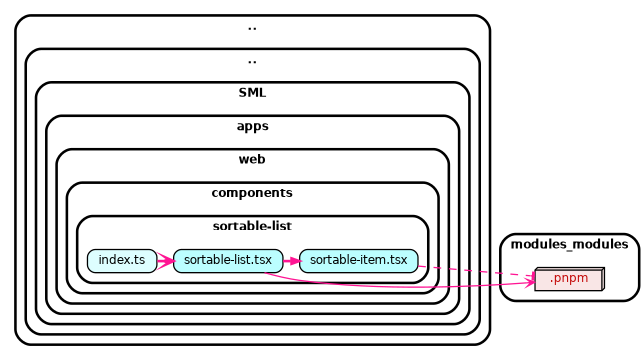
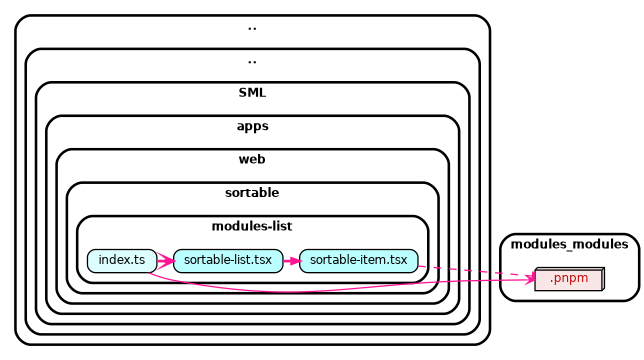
  strict digraph {
    compound=true
    fillcolor="#ffffff"
    fontname="Helvetica-bold"
    fontsize=9
    nodesep=0.16
    rankdir=LR
    ranksep=0.18
    splines=true
    style="rounded,bold,filled"
    node [color=black fillcolor="#bbfeff" fontcolor=black fontname=Helvetica fontsize=9 shape=box style="rounded, filled"]
    edge [arrowhead=vee arrowsize=0.6 color=deeppink fontname=Helvetica fontsize=9 penwidth=2.0 style=dashed]
    n1 [fillcolor="#ddfeff" height=0.2 label=<index.ts>]
    n2 [height=0.2 label=<sortable-list.tsx>]
    n3 [height=0.2 label=<sortable-item.tsx>]
    n4 [fillcolor="#c40b0a1a" fontcolor="#c40b0a" height=0.2 label=<.pnpm> shape=box3d]
    subgraph cluster_1 {
      label=".."
      subgraph cluster_2 {
        label=".."
        subgraph cluster_3 {
          label=SML
          subgraph cluster_4 {
            label=apps
            subgraph cluster_5 {
              label=web
              subgraph cluster_6 {
-               label=components
+               label=sortable
                subgraph cluster_7 {
-                 label="sortable-list"
+                 label="modules-list"
                  n1
                  n2
                  n3
                }
              }
            }
          }
        }
      }
    }
    subgraph cluster_8 {
      label=modules_modules
      n4
    }
    n1 -> n2
    n2 -> n3 [arrowhead=normal]
-   n2 -> n4 [penwidth=1.0 style=bold]
+   n1 -> n4 [penwidth=1.0 style=bold]
    n3 -> n4 [arrowhead=tee penwidth=1.0]
  }
